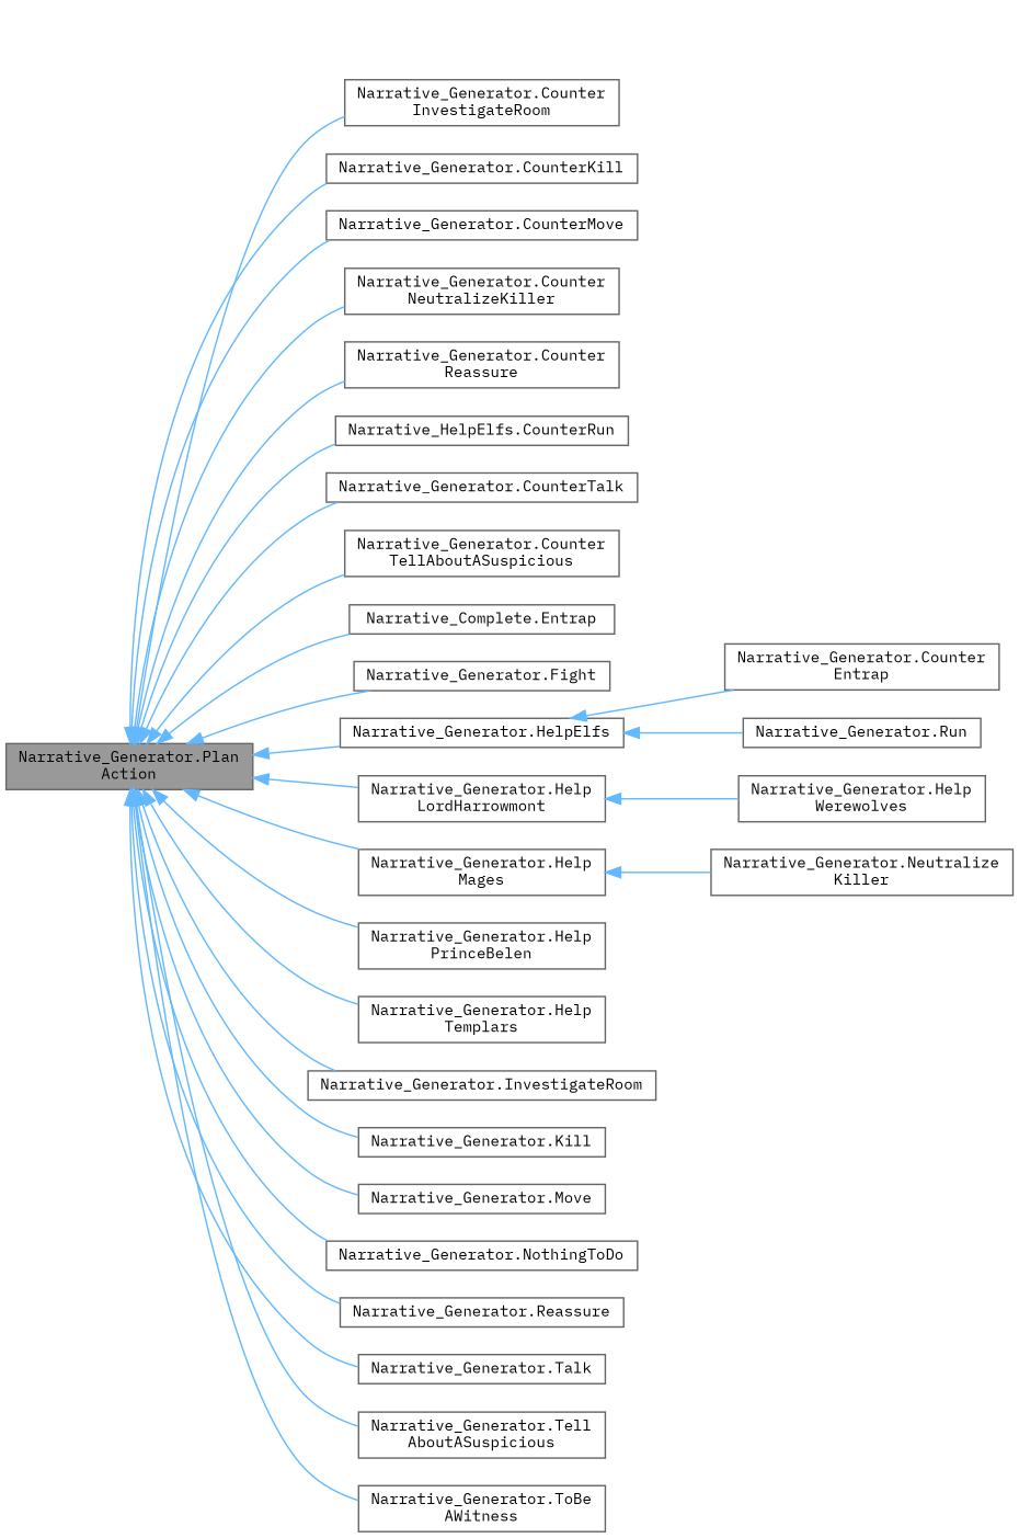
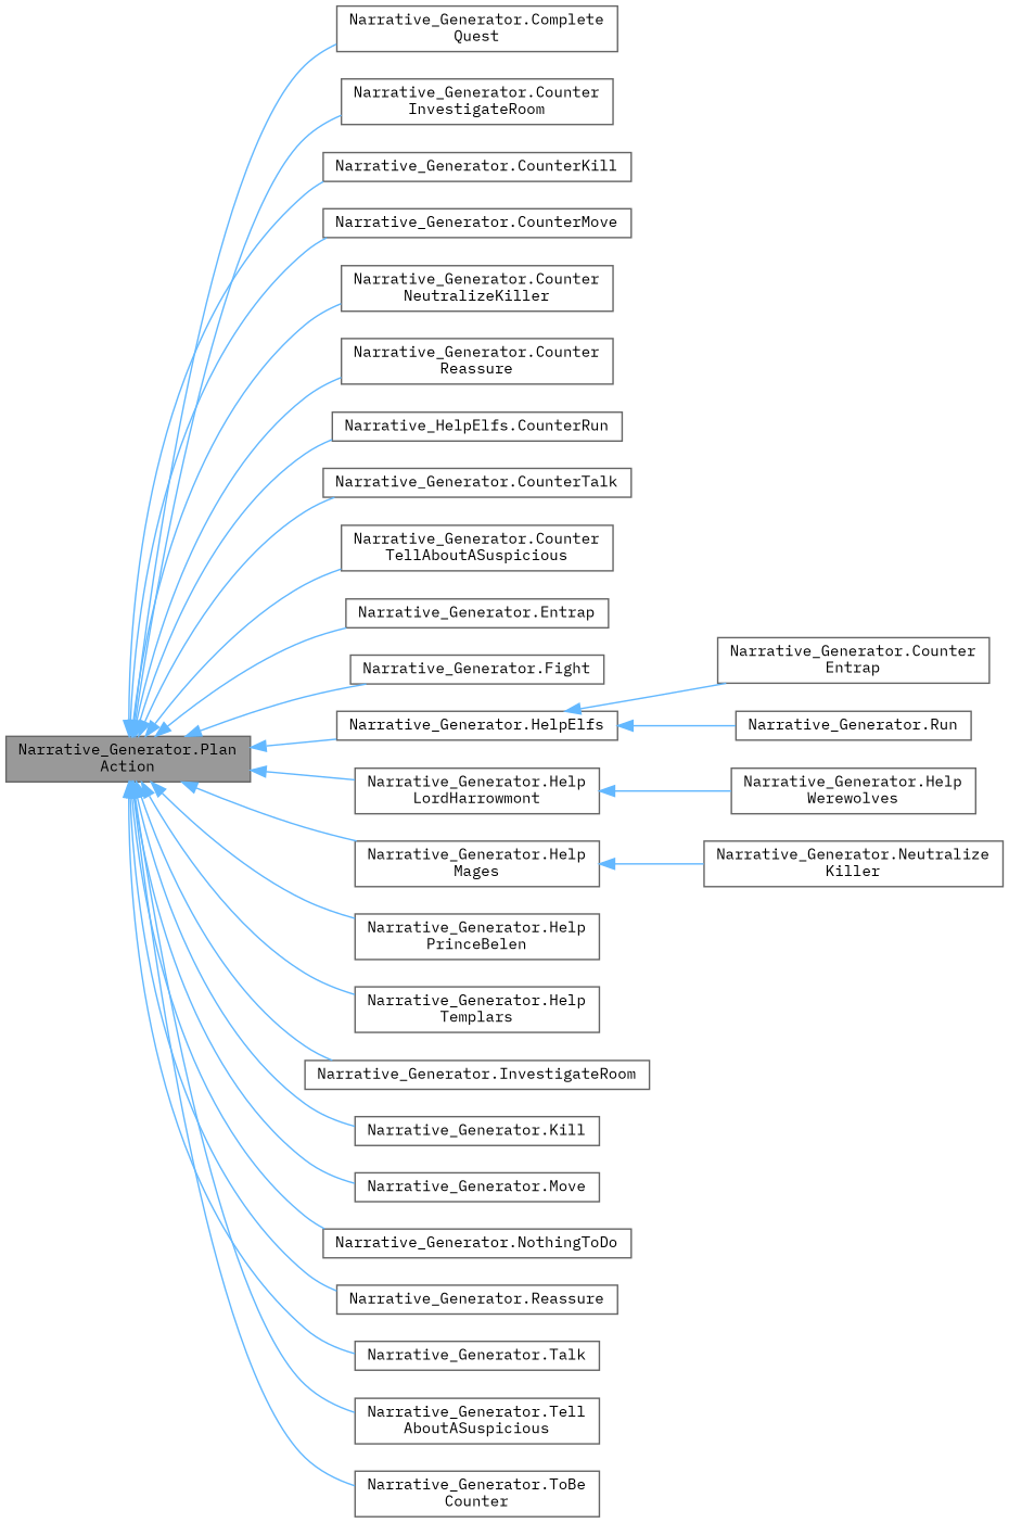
  digraph {
    fontname="IBM Plex Mono"
    rankdir=LR
    node [color=gray40 fillcolor=white fontname="IBM Plex Mono" fontsize=10 shape=box style=filled]
    edge [color=steelblue1 dir=back fontname="IBM Plex Mono" fontsize=10 labelfontname=Helvetica labelfontsize=10 style=solid]
    n1 [fillcolor=grey60 fontcolor=black height=0.2 label="Narrative_Generator.Plan\lAction" width=0.4]
+   n2 [height=0.2 label="Narrative_Generator.Complete\lQuest" width=0.4]
    n3 [height=0.2 label="Narrative_Generator.Counter\lInvestigateRoom" width=0.4]
    n4 [height=0.2 label="Narrative_Generator.CounterKill" width=0.4]
    n5 [height=0.2 label="Narrative_Generator.CounterMove" width=0.4]
    n6 [height=0.2 label="Narrative_Generator.Counter\lNeutralizeKiller" width=0.4]
    n7 [height=0.2 label="Narrative_Generator.Counter\lReassure" width=0.4]
    n8 [height=0.2 label="Narrative_HelpElfs.CounterRun" width=0.4]
    n9 [height=0.2 label="Narrative_Generator.CounterTalk" width=0.4]
    n10 [height=0.2 label="Narrative_Generator.Counter\lTellAboutASuspicious" width=0.4]
-   n11 [height=0.2 label="Narrative_Complete.Entrap" width=0.4]
+   n11 [height=0.2 label="Narrative_Generator.Entrap" width=0.4]
    n12 [height=0.2 label="Narrative_Generator.Fight" width=0.4]
    n13 [height=0.2 label="Narrative_Generator.HelpElfs" width=0.4]
    n14 [height=0.2 label="Narrative_Generator.Help\lLordHarrowmont" width=0.4]
    n15 [height=0.2 label="Narrative_Generator.Help\lMages" width=0.4]
    n16 [height=0.2 label="Narrative_Generator.Help\lPrinceBelen" width=0.4]
    n17 [height=0.2 label="Narrative_Generator.Help\lTemplars" width=0.4]
    n18 [height=0.2 label="Narrative_Generator.InvestigateRoom" width=0.4]
    n19 [height=0.2 label="Narrative_Generator.Kill" width=0.4]
    n20 [height=0.2 label="Narrative_Generator.Move" width=0.4]
    n21 [height=0.2 label="Narrative_Generator.NothingToDo" width=0.4]
    n22 [height=0.2 label="Narrative_Generator.Reassure" width=0.4]
    n23 [height=0.2 label="Narrative_Generator.Talk" width=0.4]
    n24 [height=0.2 label="Narrative_Generator.Tell\lAboutASuspicious" width=0.4]
-   n25 [height=0.2 label="Narrative_Generator.ToBe\lAWitness" width=0.4]
+   n25 [height=0.2 label="Narrative_Generator.ToBe\lCounter" width=0.4]
    n26 [height=0.2 label="Narrative_Generator.Counter\lEntrap" width=0.4]
    n27 [height=0.2 label="Narrative_Generator.Run" width=0.4]
    n28 [height=0.2 label="Narrative_Generator.Help\lWerewolves" width=0.4]
    n29 [height=0.2 label="Narrative_Generator.Neutralize\lKiller" width=0.4]
+   n1 -> n2
    n1 -> n3
    n1 -> n4
    n1 -> n5
    n1 -> n6
    n1 -> n7
    n1 -> n8
    n1 -> n9
    n1 -> n10
    n1 -> n11
    n1 -> n12
    n1 -> n13
    n1 -> n14
    n1 -> n15
    n1 -> n16
    n1 -> n17
    n1 -> n18
    n1 -> n19
    n1 -> n20
    n1 -> n21
    n1 -> n22
    n1 -> n23
    n1 -> n24
    n1 -> n25
    n13 -> n26
    n13 -> n27
    n14 -> n28
    n15 -> n29
  }
